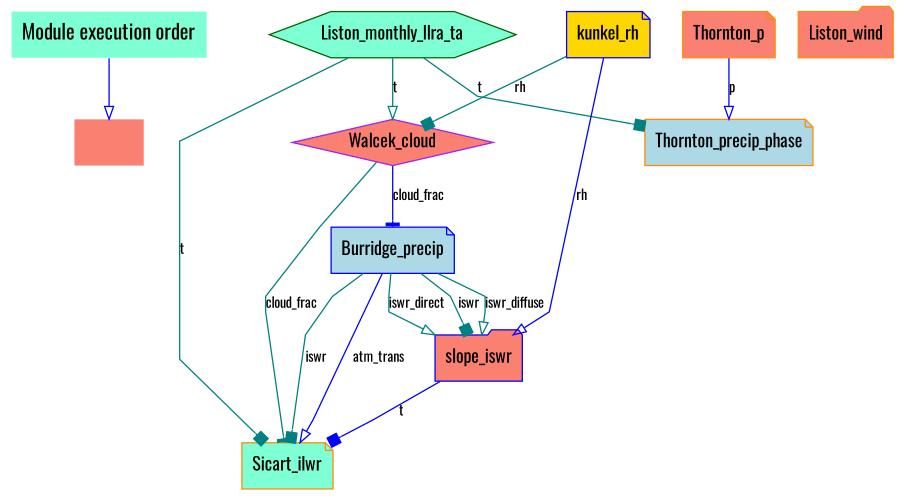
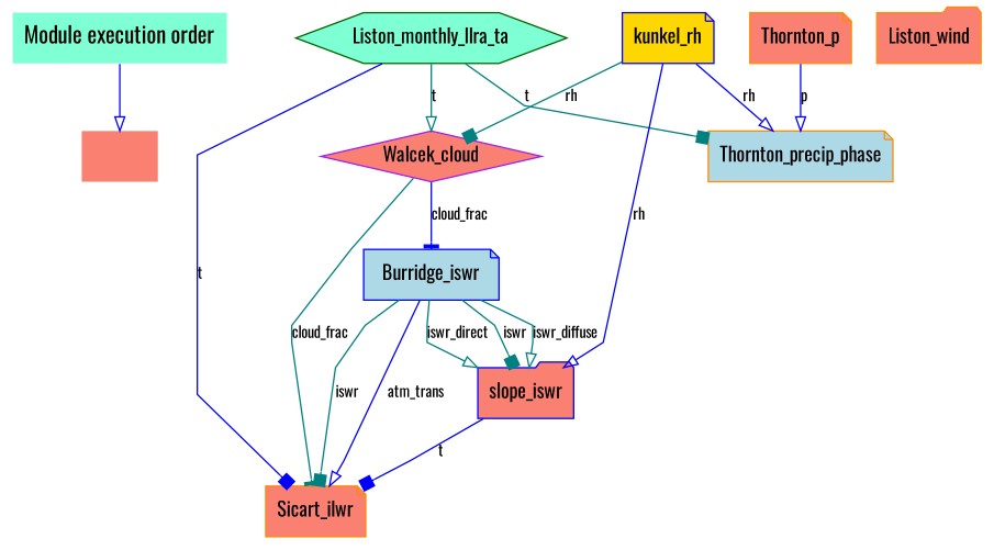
  digraph {
    fontname=Oswald
    rankdir=TB
    splines=polyline
    node [color=blue fillcolor=salmon fontname=Oswald shape=note style=filled]
    edge [arrowhead=onormal color=teal fontname=Oswald edgetype=iswr fontsize=11]
    "Module execution order" [fillcolor=aquamarine fontsize=16 shape=plaintext]
    "" [color=purple fontsize=16 shape=plaintext]
-   n3 [fillcolor=lightblue label=Burridge_precip]
-   n4 [color=darkorange fillcolor=aquamarine label=Sicart_ilwr]
+   n3 [fillcolor=lightblue label=Burridge_iswr]
+   n4 [color=darkorange label=Sicart_ilwr]
    n5 [label=slope_iswr shape=folder]
    n6 [color=darkorange fillcolor=lightblue label=Thornton_precip_phase]
    n7 [color=darkgreen fillcolor=aquamarine label=Liston_monthly_llra_ta shape=hexagon]
    n8 [color=purple label=Walcek_cloud shape=diamond]
    n9 [color=darkorange label=Liston_wind shape=folder]
    n10 [color=darkorange label=Thornton_p]
    n11 [fillcolor=gold label=kunkel_rh]
    subgraph sub_1 {
      "Module execution order"
      ""
    }
    "Module execution order" -> "" [color=blue edgetype="" fontsize=""]
    n3 -> n4 [arrowhead=box label=iswr]
    n3 -> n4 [color=blue edgetype=atm_trans label=atm_trans]
    n3 -> n5 [arrowhead=box label=iswr]
    n3 -> n5 [edgetype=iswr_diffuse label=iswr_diffuse]
    n3 -> n5 [edgetype=iswr_direct label=iswr_direct]
    n5 -> n4 [arrowhead=box color=blue label=t]
-   n7 -> n4 [arrowhead=box edgetype=t label=t]
+   n7 -> n4 [arrowhead=box color=blue edgetype=t label=t]
    n7 -> n6 [arrowhead=box edgetype=t label=t]
    n7 -> n8 [edgetype=t label=t]
    n8 -> n3 [arrowhead=tee color=blue edgetype=cloud_frac label=cloud_frac]
    n8 -> n4 [arrowhead=tee edgetype=cloud_frac label=cloud_frac]
    n10 -> n6 [color=blue edgetype=p label=p]
    n11 -> n5 [color=blue edgetype=rh label=rh]
+   n11 -> n6 [color=blue edgetype=rh label=rh]
    n11 -> n8 [arrowhead=box edgetype=rh label=rh]
  }
